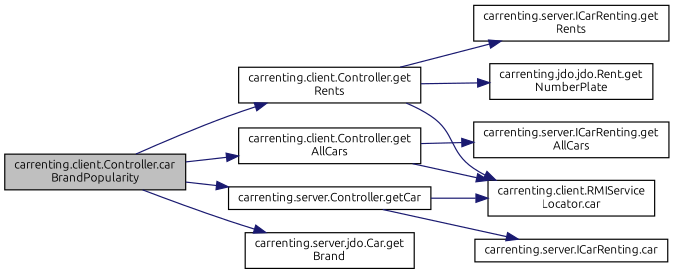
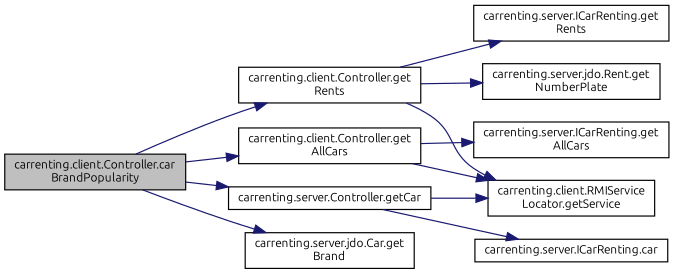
  digraph {
    fontname=Ubuntu
    rankdir=LR
    node [color=black fillcolor=white fontname=Ubuntu fontsize=10 shape=record style=filled]
    edge [color=midnightblue fontname=Ubuntu fontsize=10 labelfontname=Helvetica labelfontsize=10 style=solid]
    n1 [fillcolor=grey75 fontcolor=black height=0.2 label="carrenting.client.Controller.car\lBrandPopularity" width=0.4]
    n2 [height=0.2 label="carrenting.client.Controller.get\lAllCars" width=0.4]
    n3 [height=0.2 label="carrenting.client.Controller.get\lRents" width=0.4]
    n4 [height=0.2 label="carrenting.server.Controller.getCar" width=0.4]
    n5 [height=0.2 label="carrenting.server.jdo.Car.get\lBrand" width=0.4]
-   n6 [height=0.2 label="carrenting.client.RMIService\lLocator.car" width=0.4]
+   n6 [height=0.2 label="carrenting.client.RMIService\lLocator.getService" width=0.4]
    n7 [height=0.2 label="carrenting.server.ICarRenting.get\lAllCars" width=0.4]
-   n8 [height=0.2 label="carrenting.jdo.jdo.Rent.get\lNumberPlate" width=0.4]
+   n8 [height=0.2 label="carrenting.server.jdo.Rent.get\lNumberPlate" width=0.4]
    n9 [height=0.2 label="carrenting.server.ICarRenting.get\lRents" width=0.4]
    n10 [height=0.2 label="carrenting.server.ICarRenting.car" width=0.4]
    n1 -> n2
    n1 -> n3
    n1 -> n4
    n1 -> n5
    n2 -> n6
    n2 -> n7
    n3 -> n6
    n3 -> n8
    n3 -> n9
    n4 -> n6
    n4 -> n10
  }
